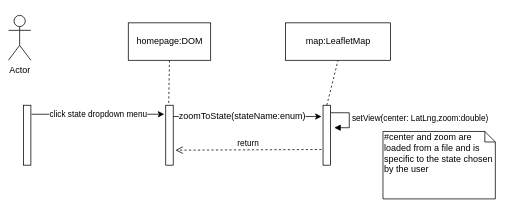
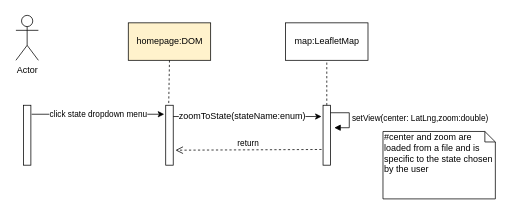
  <mxCell id="0" />
  <mxCell id="1" parent="0" />
- <mxCell id="2" value="Actor" style="shape=umlActor;verticalLabelPosition=bottom;labelBackgroundColor=#ffffff;verticalAlign=top;html=1;outlineConnect=0;" vertex="1" parent="1"><mxGeometry x="10" y="20" width="30" height="60" as="geometry" /></mxCell>
+ <mxCell id="2" value="Actor" style="shape=umlActor;verticalLabelPosition=bottom;labelBackgroundColor=#ffffff;verticalAlign=top;html=1;outlineConnect=0;" vertex="1" parent="1"><mxGeometry x="20" y="20" width="30" height="60" as="geometry" /></mxCell>
  <mxCell id="3" value="" style="html=1;points=[];perimeter=orthogonalPerimeter;" vertex="1" parent="1"><mxGeometry x="30" y="140" width="10" height="80" as="geometry" /></mxCell>
  <mxCell id="4" value="" style="html=1;points=[];perimeter=orthogonalPerimeter;" vertex="1" parent="1"><mxGeometry x="220" y="140" width="10" height="80" as="geometry" /></mxCell>
  <mxCell id="5" value="" style="html=1;points=[];perimeter=orthogonalPerimeter;" vertex="1" parent="1"><mxGeometry x="430" y="140" width="10" height="80" as="geometry" /></mxCell>
- <mxCell id="6" value="homepage:DOM" style="html=1;" vertex="1" parent="1"><mxGeometry x="170" y="30" width="110" height="50" as="geometry" /></mxCell>
- <mxCell id="7" value="map:LeafletMap" style="html=1;" vertex="1" parent="1"><mxGeometry x="380" y="30" width="140" height="50" as="geometry" /></mxCell>
+ <mxCell id="6" value="homepage:DOM" style="html=1;fillColor=#fff2cc;" vertex="1" parent="1"><mxGeometry x="170" y="30" width="110" height="50" as="geometry" /></mxCell>
+ <mxCell id="7" value="map:LeafletMap" style="html=1;" vertex="1" parent="1"><mxGeometry x="380" y="30" width="110" height="50" as="geometry" /></mxCell>
  <mxCell id="8" value="" style="endArrow=none;dashed=1;html=1;entryX=0.5;entryY=1;entryDx=0;entryDy=0;exitX=0.4;exitY=-0.037;exitDx=0;exitDy=0;exitPerimeter=0;" edge="1" parent="1" source="4" target="6"><mxGeometry width="50" height="50" relative="1" as="geometry"><mxPoint x="20" y="290" as="sourcePoint" /><mxPoint x="70" y="240" as="targetPoint" /></mxGeometry></mxCell>
  <mxCell id="9" value="" style="endArrow=none;dashed=1;html=1;entryX=0.5;entryY=1;entryDx=0;entryDy=0;exitX=0.5;exitY=0;exitDx=0;exitDy=0;exitPerimeter=0;" edge="1" parent="1" source="5" target="7"><mxGeometry width="50" height="50" relative="1" as="geometry"><mxPoint x="270" y="130" as="sourcePoint" /><mxPoint x="300" y="80" as="targetPoint" /></mxGeometry></mxCell>
  <mxCell id="10" value="click state dropdown menu" style="endArrow=classic;html=1;exitX=1.1;exitY=0.15;exitDx=0;exitDy=0;exitPerimeter=0;entryX=-0.2;entryY=0.15;entryDx=0;entryDy=0;entryPerimeter=0;" edge="1" parent="1" source="3" target="4"><mxGeometry width="50" height="50" relative="1" as="geometry"><mxPoint x="220" y="380" as="sourcePoint" /><mxPoint x="270" y="330" as="targetPoint" /></mxGeometry></mxCell>
  <mxCell id="11" value="" style="endArrow=classic;html=1;exitX=1;exitY=0.188;exitDx=0;exitDy=0;exitPerimeter=0;entryX=-0.2;entryY=0.188;entryDx=0;entryDy=0;entryPerimeter=0;" edge="1" parent="1" source="4" target="5"><mxGeometry width="50" height="50" relative="1" as="geometry"><mxPoint x="20" y="290" as="sourcePoint" /><mxPoint x="70" y="240" as="targetPoint" /></mxGeometry></mxCell>
  <mxCell id="12" value="zoomToState(stateName:enum)" style="text;html=1;resizable=0;points=[];align=center;verticalAlign=middle;labelBackgroundColor=#ffffff;" vertex="1" connectable="0" parent="11"><mxGeometry x="-0.085" y="1" relative="1" as="geometry"><mxPoint as="offset" /></mxGeometry></mxCell>
  <mxCell id="13" value="return" style="html=1;verticalAlign=bottom;endArrow=open;dashed=1;endSize=8;exitX=-0.2;exitY=0.738;exitDx=0;exitDy=0;exitPerimeter=0;entryX=1.3;entryY=0.75;entryDx=0;entryDy=0;entryPerimeter=0;" edge="1" parent="1" source="5" target="4"><mxGeometry relative="1" as="geometry"><mxPoint x="240" y="200" as="sourcePoint" /><mxPoint x="160" y="200" as="targetPoint" /></mxGeometry></mxCell>
  <mxCell id="14" value="setView(center: LatLng,zoom:double)" style="edgeStyle=orthogonalEdgeStyle;html=1;align=left;spacingLeft=2;endArrow=block;rounded=0;entryX=1;entryY=0;" edge="1" parent="1"><mxGeometry relative="1" as="geometry"><mxPoint x="440" y="150" as="sourcePoint" /><Array as="points"><mxPoint x="465" y="150" /></Array><mxPoint x="445" y="170" as="targetPoint" /></mxGeometry></mxCell>
  <mxCell id="15" value="#center and zoom are loaded from a file and is specific to the state chosen by the user" style="shape=note;whiteSpace=wrap;html=1;size=14;verticalAlign=top;align=left;spacingTop=-6;" vertex="1" parent="1"><mxGeometry x="510" y="175" width="150" height="90" as="geometry" /></mxCell>
